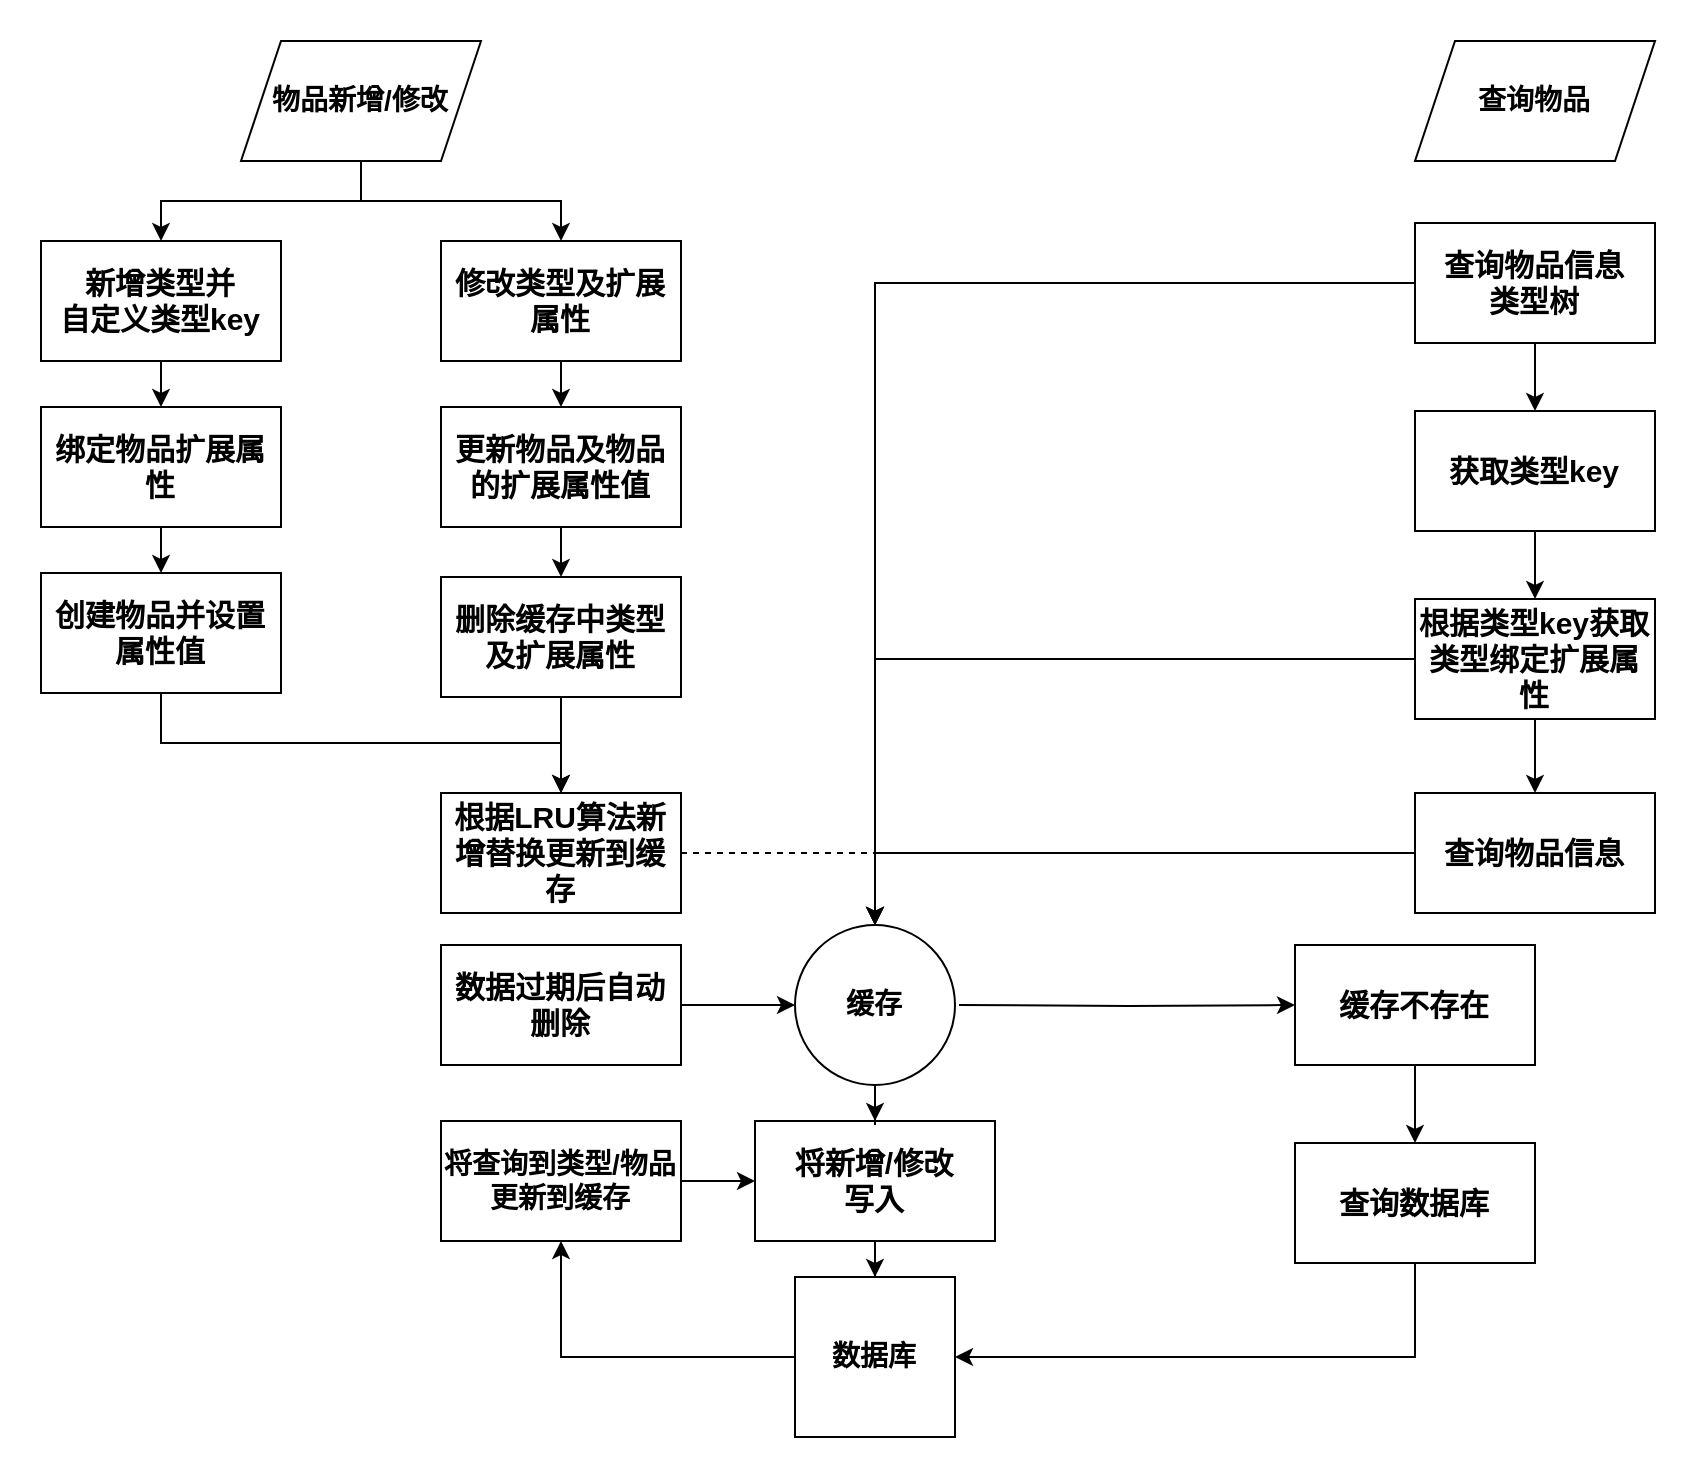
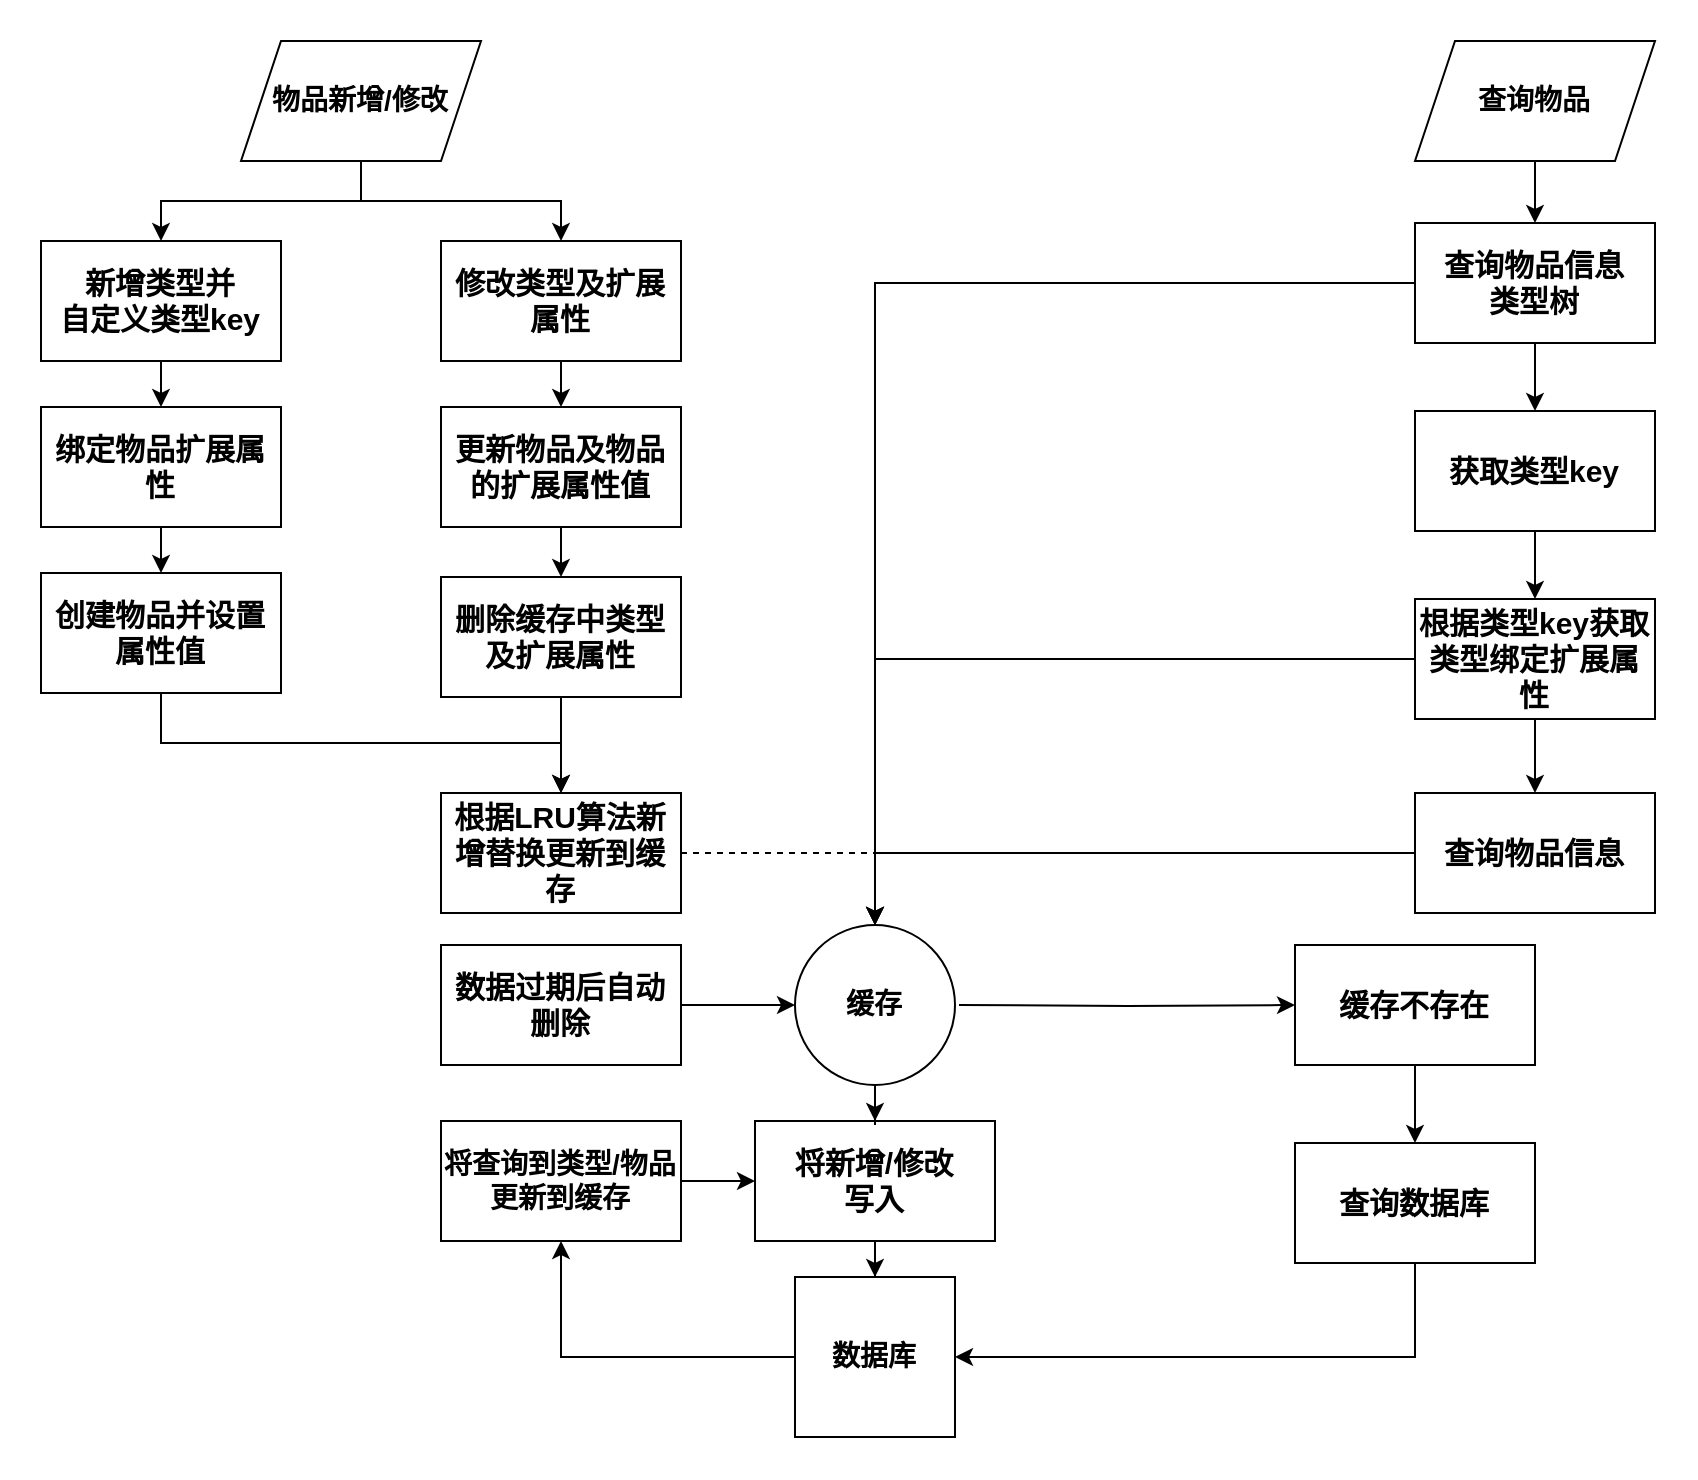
  <mxCell id="0" />
  <mxCell id="1" parent="0" />
  <mxCell id="2" value="" style="edgeStyle=orthogonalEdgeStyle;rounded=0;orthogonalLoop=1;jettySize=auto;html=1;fontSize=13;" parent="1" source="3" target="5" edge="1"><mxGeometry relative="1" as="geometry" /></mxCell>
  <mxCell id="3" value="新增类型并&lt;br style=&quot;font-size: 15px;&quot;&gt;自定义类型key" style="rounded=0;whiteSpace=wrap;html=1;fontStyle=1;fontSize=15;" parent="1" vertex="1"><mxGeometry x="20" y="120" width="120" height="60" as="geometry" /></mxCell>
  <mxCell id="4" value="" style="edgeStyle=orthogonalEdgeStyle;rounded=0;orthogonalLoop=1;jettySize=auto;html=1;" parent="1" source="5" target="7" edge="1"><mxGeometry relative="1" as="geometry" /></mxCell>
  <mxCell id="5" value="绑定物品扩展属性" style="rounded=0;whiteSpace=wrap;html=1;fontStyle=1;fontSize=15;" parent="1" vertex="1"><mxGeometry x="20" y="203" width="120" height="60" as="geometry" /></mxCell>
  <mxCell id="6" value="" style="edgeStyle=orthogonalEdgeStyle;rounded=0;orthogonalLoop=1;jettySize=auto;html=1;exitX=0.5;exitY=1;exitDx=0;exitDy=0;" parent="1" source="7" target="43" edge="1"><mxGeometry relative="1" as="geometry"><mxPoint x="155" y="393" as="targetPoint" /></mxGeometry></mxCell>
  <mxCell id="7" value="&lt;div&gt;创建物品并设置属性值&lt;/div&gt;" style="rounded=0;whiteSpace=wrap;html=1;fontStyle=1;fontSize=15;" parent="1" vertex="1"><mxGeometry x="20" y="286" width="120" height="60" as="geometry" /></mxCell>
  <mxCell id="8" value="" style="edgeStyle=orthogonalEdgeStyle;rounded=0;orthogonalLoop=1;jettySize=auto;html=1;" edge="1" parent="1" source="9" target="43"><mxGeometry relative="1" as="geometry" /></mxCell>
  <mxCell id="9" value="&lt;div&gt;删除缓存中类型及扩展属性&lt;/div&gt;" style="rounded=0;whiteSpace=wrap;html=1;fontStyle=1;fontSize=15;" parent="1" vertex="1"><mxGeometry x="220" y="288" width="120" height="60" as="geometry" /></mxCell>
  <mxCell id="10" value="" style="edgeStyle=orthogonalEdgeStyle;rounded=0;orthogonalLoop=1;jettySize=auto;html=1;" edge="1" parent="1" source="11" target="45"><mxGeometry relative="1" as="geometry" /></mxCell>
  <mxCell id="11" value="修改类型及扩展属性" style="rounded=0;whiteSpace=wrap;html=1;fontStyle=1;fontSize=15;" parent="1" vertex="1"><mxGeometry x="220" y="120" width="120" height="60" as="geometry" /></mxCell>
  <mxCell id="12" value="" style="edgeStyle=orthogonalEdgeStyle;rounded=0;orthogonalLoop=1;jettySize=auto;html=1;" parent="1" source="13" target="18" edge="1"><mxGeometry relative="1" as="geometry" /></mxCell>
  <mxCell id="13" value="&lt;div style=&quot;border-color: var(--border-color);&quot;&gt;将新增/修改&lt;/div&gt;&lt;div style=&quot;border-color: var(--border-color);&quot;&gt;写入&lt;/div&gt;" style="rounded=0;whiteSpace=wrap;html=1;fontStyle=1;fontSize=15;" parent="1" vertex="1"><mxGeometry x="377" y="560" width="120" height="60" as="geometry" /></mxCell>
  <mxCell id="14" value="" style="edgeStyle=orthogonalEdgeStyle;rounded=0;orthogonalLoop=1;jettySize=auto;html=1;" parent="1" source="16" target="13" edge="1"><mxGeometry relative="1" as="geometry" /></mxCell>
  <mxCell id="15" value="" style="edgeStyle=orthogonalEdgeStyle;rounded=0;orthogonalLoop=1;jettySize=auto;html=1;" parent="1" target="35" edge="1"><mxGeometry relative="1" as="geometry"><mxPoint x="479" y="502" as="sourcePoint" /></mxGeometry></mxCell>
  <mxCell id="16" value="&lt;b style=&quot;font-size: 14px;&quot;&gt;&lt;font style=&quot;font-size: 14px;&quot;&gt;缓存&lt;/font&gt;&lt;/b&gt;" style="ellipse;whiteSpace=wrap;html=1;aspect=fixed;fontSize=14;" parent="1" vertex="1"><mxGeometry x="397" y="462" width="80" height="80" as="geometry" /></mxCell>
  <mxCell id="17" value="" style="edgeStyle=orthogonalEdgeStyle;rounded=0;orthogonalLoop=1;jettySize=auto;html=1;" edge="1" parent="1" source="18" target="41"><mxGeometry relative="1" as="geometry" /></mxCell>
  <mxCell id="18" value="数据库" style="whiteSpace=wrap;html=1;aspect=fixed;fontStyle=1;fontSize=14;" parent="1" vertex="1"><mxGeometry x="397" y="638" width="80" height="80" as="geometry" /></mxCell>
  <mxCell id="19" value="" style="edgeStyle=orthogonalEdgeStyle;rounded=0;orthogonalLoop=1;jettySize=auto;html=1;" parent="1" source="21" target="3" edge="1"><mxGeometry relative="1" as="geometry" /></mxCell>
  <mxCell id="20" value="" style="edgeStyle=orthogonalEdgeStyle;rounded=0;orthogonalLoop=1;jettySize=auto;html=1;" parent="1" source="21" target="11" edge="1"><mxGeometry relative="1" as="geometry" /></mxCell>
  <mxCell id="21" value="&lt;b&gt;&lt;font style=&quot;font-size: 14px;&quot;&gt;物品新增/修改&lt;/font&gt;&lt;/b&gt;" style="shape=parallelogram;perimeter=parallelogramPerimeter;whiteSpace=wrap;html=1;fixedSize=1;" parent="1" vertex="1"><mxGeometry x="120" y="20" width="120" height="60" as="geometry" /></mxCell>
+ <mxCell id="22" value="" style="edgeStyle=orthogonalEdgeStyle;rounded=0;orthogonalLoop=1;jettySize=auto;html=1;" parent="1" source="23" target="26" edge="1"><mxGeometry relative="1" as="geometry" /></mxCell>
  <mxCell id="23" value="&lt;span style=&quot;font-size: 14px;&quot;&gt;&lt;b style=&quot;font-size: 14px;&quot;&gt;查询物品&lt;/b&gt;&lt;/span&gt;" style="shape=parallelogram;perimeter=parallelogramPerimeter;whiteSpace=wrap;html=1;fixedSize=1;fontSize=14;" parent="1" vertex="1"><mxGeometry x="707" y="20" width="120" height="60" as="geometry" /></mxCell>
  <mxCell id="24" value="" style="edgeStyle=orthogonalEdgeStyle;rounded=0;orthogonalLoop=1;jettySize=auto;html=1;entryX=0.5;entryY=0;entryDx=0;entryDy=0;" parent="1" source="26" target="16" edge="1"><mxGeometry relative="1" as="geometry"><mxPoint x="547" y="269" as="targetPoint" /></mxGeometry></mxCell>
  <mxCell id="25" value="" style="edgeStyle=orthogonalEdgeStyle;rounded=0;orthogonalLoop=1;jettySize=auto;html=1;" parent="1" source="26" target="28" edge="1"><mxGeometry relative="1" as="geometry" /></mxCell>
  <mxCell id="26" value="查询物品信息&lt;br&gt;类型树" style="rounded=0;whiteSpace=wrap;html=1;fontStyle=1;fontSize=15;" parent="1" vertex="1"><mxGeometry x="707" y="111" width="120" height="60" as="geometry" /></mxCell>
  <mxCell id="27" value="" style="edgeStyle=orthogonalEdgeStyle;rounded=0;orthogonalLoop=1;jettySize=auto;html=1;" parent="1" source="28" target="31" edge="1"><mxGeometry relative="1" as="geometry" /></mxCell>
  <mxCell id="28" value="获取类型key" style="rounded=0;whiteSpace=wrap;html=1;fontStyle=1;fontSize=15;" parent="1" vertex="1"><mxGeometry x="707" y="205" width="120" height="60" as="geometry" /></mxCell>
  <mxCell id="29" value="" style="edgeStyle=orthogonalEdgeStyle;rounded=0;orthogonalLoop=1;jettySize=auto;html=1;entryX=0.5;entryY=0;entryDx=0;entryDy=0;" parent="1" source="31" target="16" edge="1"><mxGeometry relative="1" as="geometry"><mxPoint x="547" y="489" as="targetPoint" /></mxGeometry></mxCell>
  <mxCell id="30" value="" style="edgeStyle=orthogonalEdgeStyle;rounded=0;orthogonalLoop=1;jettySize=auto;html=1;" parent="1" source="31" target="33" edge="1"><mxGeometry relative="1" as="geometry" /></mxCell>
  <mxCell id="31" value="根据类型key获取类型绑定扩展属性" style="rounded=0;whiteSpace=wrap;html=1;fontStyle=1;fontSize=15;" parent="1" vertex="1"><mxGeometry x="707" y="299" width="120" height="60" as="geometry" /></mxCell>
  <mxCell id="32" value="" style="edgeStyle=orthogonalEdgeStyle;rounded=0;orthogonalLoop=1;jettySize=auto;html=1;exitX=0;exitY=0.5;exitDx=0;exitDy=0;" parent="1" source="33" target="16" edge="1"><mxGeometry relative="1" as="geometry"><mxPoint x="437" y="453" as="targetPoint" /><Array as="points"><mxPoint x="707" y="426" /><mxPoint x="437" y="426" /></Array><mxPoint x="707" y="431" as="sourcePoint" /></mxGeometry></mxCell>
  <mxCell id="33" value="查询物品信息" style="rounded=0;whiteSpace=wrap;html=1;fontStyle=1;fontSize=15;" parent="1" vertex="1"><mxGeometry x="707" y="396" width="120" height="60" as="geometry" /></mxCell>
  <mxCell id="34" value="" style="edgeStyle=orthogonalEdgeStyle;rounded=0;orthogonalLoop=1;jettySize=auto;html=1;" parent="1" source="35" target="37" edge="1"><mxGeometry relative="1" as="geometry" /></mxCell>
  <mxCell id="35" value="缓存不存在" style="rounded=0;whiteSpace=wrap;html=1;fontStyle=1;fontSize=15;" parent="1" vertex="1"><mxGeometry x="647" y="472" width="120" height="60" as="geometry" /></mxCell>
  <mxCell id="36" value="" style="edgeStyle=orthogonalEdgeStyle;rounded=0;orthogonalLoop=1;jettySize=auto;html=1;entryX=1;entryY=0.5;entryDx=0;entryDy=0;exitX=0.5;exitY=1;exitDx=0;exitDy=0;" parent="1" source="37" target="18" edge="1"><mxGeometry relative="1" as="geometry"><mxPoint x="574" y="700" as="targetPoint" /></mxGeometry></mxCell>
  <mxCell id="37" value="&lt;div style=&quot;border-color: var(--border-color);&quot;&gt;查询数据库&lt;/div&gt;" style="rounded=0;whiteSpace=wrap;html=1;fontStyle=1;fontSize=15;" parent="1" vertex="1"><mxGeometry x="647" y="571" width="120" height="60" as="geometry" /></mxCell>
  <mxCell id="38" value="" style="edgeStyle=orthogonalEdgeStyle;rounded=0;orthogonalLoop=1;jettySize=auto;html=1;" edge="1" parent="1" source="39" target="16"><mxGeometry relative="1" as="geometry" /></mxCell>
  <mxCell id="39" value="数据过期后自动删除" style="rounded=0;whiteSpace=wrap;html=1;fontStyle=1;fontSize=15;" parent="1" vertex="1"><mxGeometry x="220" y="472" width="120" height="60" as="geometry" /></mxCell>
  <mxCell id="40" value="" style="edgeStyle=orthogonalEdgeStyle;rounded=0;orthogonalLoop=1;jettySize=auto;html=1;" edge="1" parent="1" source="41" target="13"><mxGeometry relative="1" as="geometry" /></mxCell>
  <mxCell id="41" value="将查询到类型/物品更新到缓存" style="whiteSpace=wrap;html=1;fontSize=14;fontStyle=1;" vertex="1" parent="1"><mxGeometry x="220" y="560" width="120" height="60" as="geometry" /></mxCell>
  <mxCell id="42" value="" style="edgeStyle=orthogonalEdgeStyle;rounded=0;orthogonalLoop=1;jettySize=auto;html=1;entryX=0.5;entryY=0;entryDx=0;entryDy=0;dashed=1;" edge="1" parent="1" source="43" target="16"><mxGeometry relative="1" as="geometry"><mxPoint x="420" y="411" as="targetPoint" /></mxGeometry></mxCell>
  <mxCell id="43" value="&lt;div&gt;根据LRU算法新增替换更新到缓存&lt;/div&gt;" style="rounded=0;whiteSpace=wrap;html=1;fontStyle=1;fontSize=15;" vertex="1" parent="1"><mxGeometry x="220" y="396" width="120" height="60" as="geometry" /></mxCell>
  <mxCell id="44" value="" style="edgeStyle=orthogonalEdgeStyle;rounded=0;orthogonalLoop=1;jettySize=auto;html=1;" edge="1" parent="1" source="45" target="9"><mxGeometry relative="1" as="geometry" /></mxCell>
  <mxCell id="45" value="&lt;div&gt;更新物品及物品的扩展属性值&lt;/div&gt;" style="rounded=0;whiteSpace=wrap;html=1;fontStyle=1;fontSize=15;" vertex="1" parent="1"><mxGeometry x="220" y="203" width="120" height="60" as="geometry" /></mxCell>
  <mxCell id="46" style="edgeStyle=orthogonalEdgeStyle;rounded=0;orthogonalLoop=1;jettySize=auto;html=1;entryX=0.5;entryY=0;entryDx=0;entryDy=0;" edge="1" parent="1" source="9" target="9"><mxGeometry relative="1" as="geometry"><Array as="points"><mxPoint x="323" y="320" /><mxPoint x="323" y="290" /></Array></mxGeometry></mxCell>
